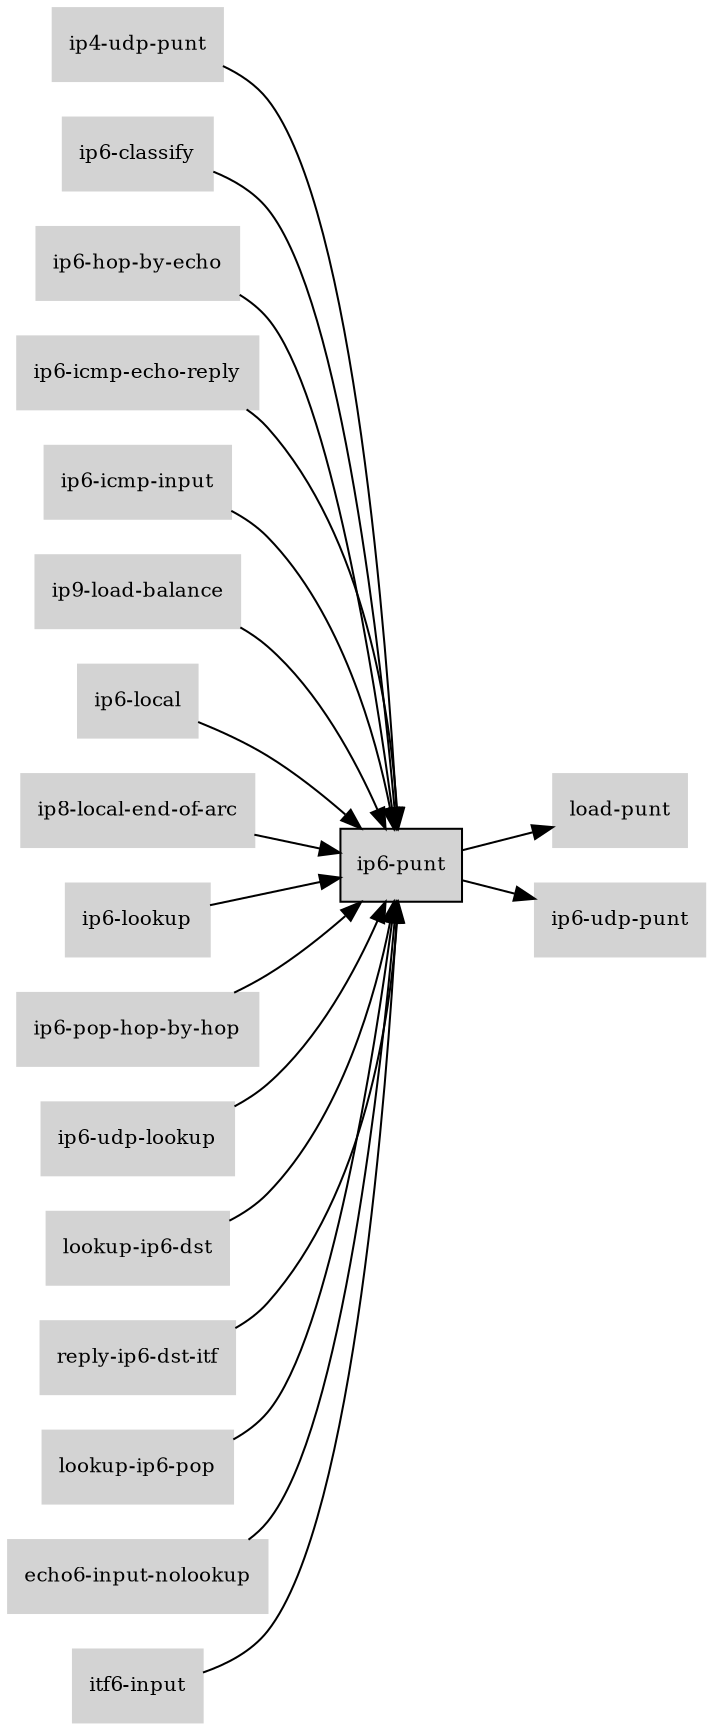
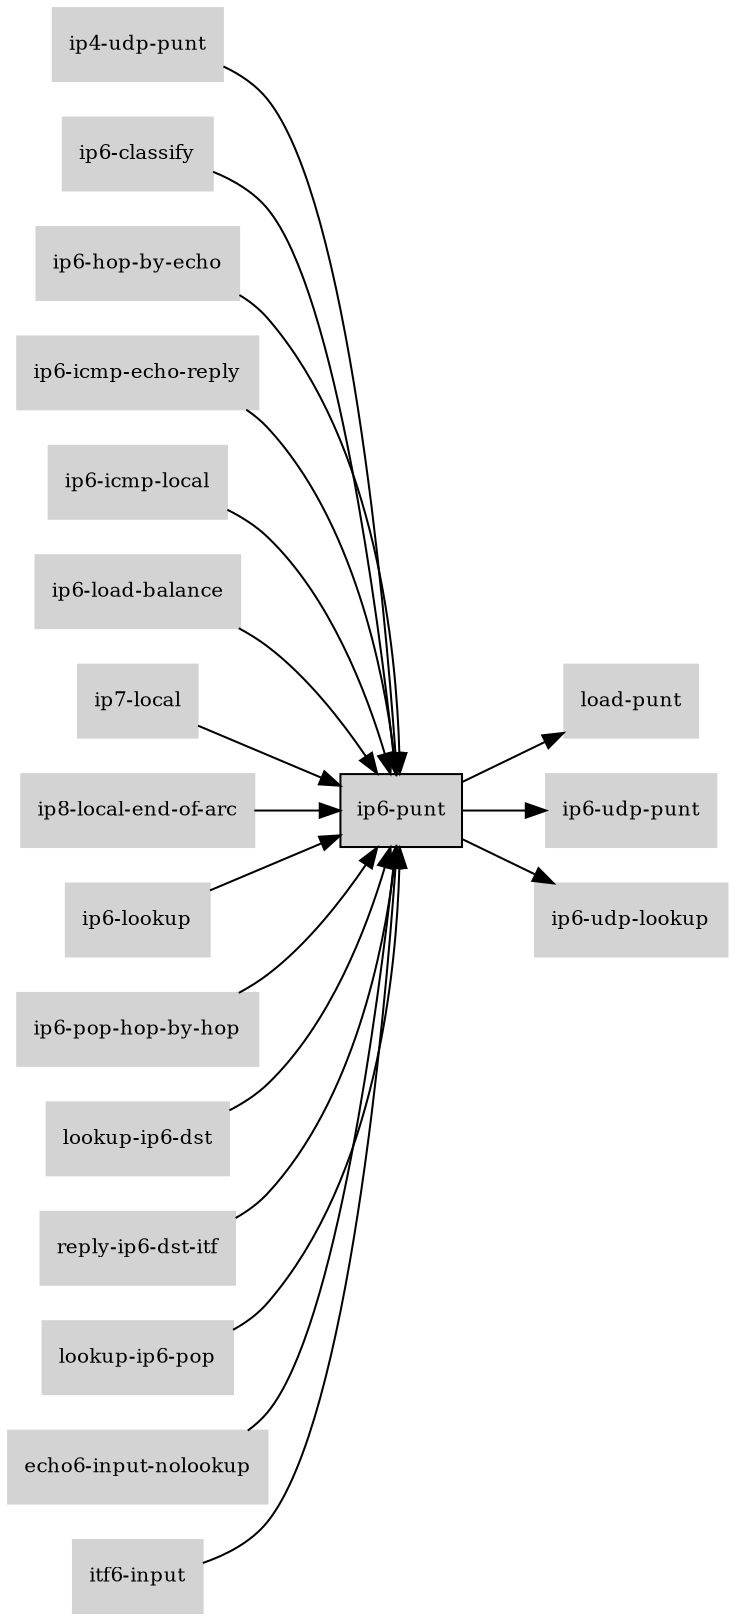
  digraph {
    rankdir=LR
    node [color=lightgray fillcolor=lightgray fontcolor=black fontsize=10 shape=box style=filled]
    edge [fontsize=8]
    "ip6-punt" [color=black]
    n2 [label="load-punt"]
    "ip6-udp-punt"
    "ip4-udp-punt"
    "ip6-classify"
    n6 [label="ip6-hop-by-echo"]
    "ip6-icmp-echo-reply"
-   "ip6-icmp-input"
-   "ip6-load-balance" [label="ip9-load-balance"]
-   "ip6-local"
+   "ip6-icmp-input" [label="ip6-icmp-local"]
+   "ip6-load-balance"
+   "ip6-local" [label="ip7-local"]
    n11 [label="ip8-local-end-of-arc"]
    "ip6-lookup"
    "ip6-pop-hop-by-hop"
    "ip6-udp-lookup"
    "lookup-ip6-dst"
    n16 [label="reply-ip6-dst-itf"]
    n17 [label="lookup-ip6-pop"]
    n18 [label="echo6-input-nolookup"]
    n19 [label="itf6-input"]
    "ip6-punt" -> n2
    "ip6-punt" -> "ip6-udp-punt"
    "ip4-udp-punt" -> "ip6-punt"
    "ip6-classify" -> "ip6-punt"
    n6 -> "ip6-punt"
    "ip6-icmp-echo-reply" -> "ip6-punt"
    "ip6-icmp-input" -> "ip6-punt"
    "ip6-load-balance" -> "ip6-punt"
    "ip6-local" -> "ip6-punt"
    n11 -> "ip6-punt"
    "ip6-lookup" -> "ip6-punt"
    "ip6-pop-hop-by-hop" -> "ip6-punt"
-   "ip6-udp-lookup" -> "ip6-punt"
+   "ip6-punt" -> "ip6-udp-lookup"
    "lookup-ip6-dst" -> "ip6-punt"
    n16 -> "ip6-punt"
    n17 -> "ip6-punt"
    n18 -> "ip6-punt"
    n19 -> "ip6-punt"
  }
